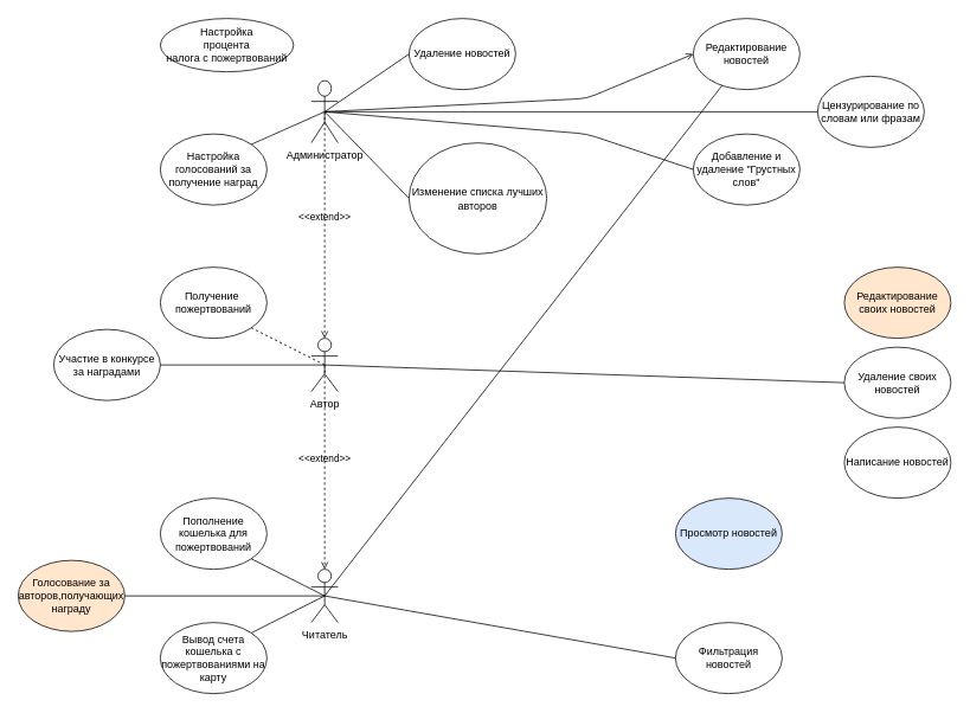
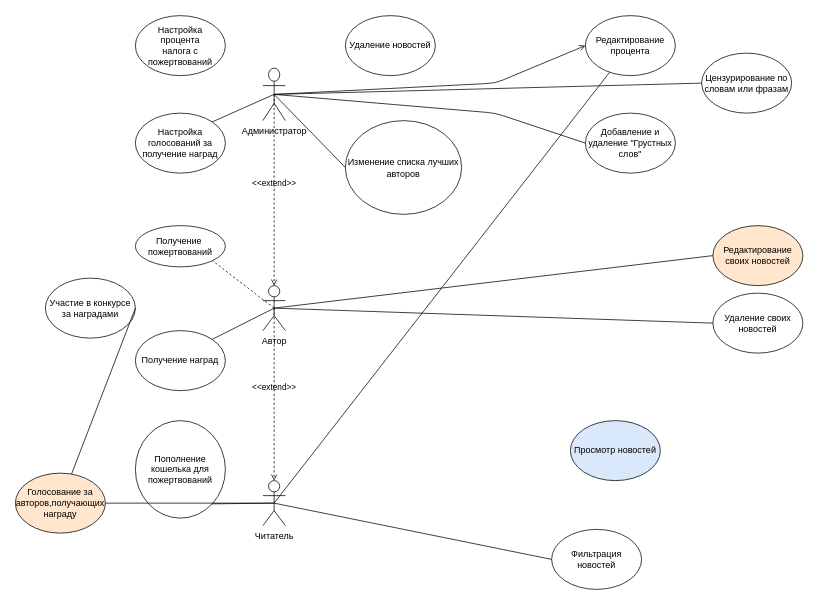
  <mxCell id="0" />
  <mxCell id="1" parent="0" />
  <mxCell id="2" value="Администратор" style="shape=umlActor;verticalLabelPosition=bottom;verticalAlign=top;html=1;outlineConnect=0;" parent="1" vertex="1"><mxGeometry x="350" y="90" width="30" height="70" as="geometry" /></mxCell>
  <mxCell id="3" value="Автор" style="shape=umlActor;verticalLabelPosition=bottom;verticalAlign=top;html=1;outlineConnect=0;" parent="1" vertex="1"><mxGeometry x="350" y="380" width="30" height="60" as="geometry" /></mxCell>
  <mxCell id="4" value="Читатель" style="shape=umlActor;verticalLabelPosition=bottom;verticalAlign=top;html=1;outlineConnect=0;" parent="1" vertex="1"><mxGeometry x="350" y="640" width="30" height="60" as="geometry" /></mxCell>
  <mxCell id="5" value="&amp;lt;&amp;lt;extend&amp;gt;&amp;gt;" style="html=1;verticalAlign=bottom;labelBackgroundColor=none;endArrow=open;endFill=0;dashed=1;exitX=0.5;exitY=0.5;exitDx=0;exitDy=0;exitPerimeter=0;" parent="1" source="2" target="3" edge="1"><mxGeometry width="160" relative="1" as="geometry"><mxPoint x="360" y="420" as="sourcePoint" /><mxPoint x="430" y="350" as="targetPoint" /></mxGeometry></mxCell>
  <mxCell id="6" value="&amp;lt;&amp;lt;extend&amp;gt;&amp;gt;" style="html=1;verticalAlign=bottom;labelBackgroundColor=none;endArrow=open;endFill=0;dashed=1;exitX=0.5;exitY=0.5;exitDx=0;exitDy=0;exitPerimeter=0;entryX=0.5;entryY=0;entryDx=0;entryDy=0;entryPerimeter=0;" parent="1" source="3" target="4" edge="1"><mxGeometry width="160" relative="1" as="geometry"><mxPoint x="630" y="400" as="sourcePoint" /><mxPoint x="790" y="400" as="targetPoint" /></mxGeometry></mxCell>
  <mxCell id="7" value="" style="endArrow=none;html=1;exitX=0.5;exitY=0.5;exitDx=0;exitDy=0;exitPerimeter=0;" parent="1" source="4" target="17" edge="1"><mxGeometry width="50" height="50" relative="1" as="geometry"><mxPoint x="690" y="430" as="sourcePoint" /><mxPoint x="740" y="380" as="targetPoint" /></mxGeometry></mxCell>
  <mxCell id="8" value="Просмотр новостей" style="ellipse;whiteSpace=wrap;html=1;fillColor=#dae8fc;" parent="1" vertex="1"><mxGeometry x="760" y="560" width="120" height="80" as="geometry" /></mxCell>
- <mxCell id="9" value="Фильтрация новостей" style="ellipse;whiteSpace=wrap;html=1;" parent="1" vertex="1"><mxGeometry x="760" y="700" width="120" height="80" as="geometry" /></mxCell>
+ <mxCell id="9" value="Фильтрация новостей" style="ellipse;whiteSpace=wrap;html=1;" parent="1" vertex="1"><mxGeometry x="735" y="705" width="120" height="80" as="geometry" /></mxCell>
  <mxCell id="10" value="" style="endArrow=none;html=1;entryX=0;entryY=0.5;entryDx=0;entryDy=0;exitX=0.5;exitY=0.5;exitDx=0;exitDy=0;exitPerimeter=0;" parent="1" source="4" target="9" edge="1"><mxGeometry width="50" height="50" relative="1" as="geometry"><mxPoint x="440" y="700" as="sourcePoint" /><mxPoint x="740" y="380" as="targetPoint" /></mxGeometry></mxCell>
- <mxCell id="11" value="Написание новостей" style="ellipse;whiteSpace=wrap;html=1;" parent="1" vertex="1"><mxGeometry x="950" y="480" width="120" height="80" as="geometry" /></mxCell>
  <mxCell id="12" value="Редактирование своих новостей" style="ellipse;whiteSpace=wrap;html=1;fillColor=#ffe6cc;" parent="1" vertex="1"><mxGeometry x="950" y="300" width="120" height="80" as="geometry" /></mxCell>
  <mxCell id="13" value="Удаление своих новостей" style="ellipse;whiteSpace=wrap;html=1;" parent="1" vertex="1"><mxGeometry x="950" y="390" width="120" height="80" as="geometry" /></mxCell>
  <mxCell id="14" value="" style="endArrow=none;html=1;entryX=0;entryY=0.5;entryDx=0;entryDy=0;exitX=0.5;exitY=0.5;exitDx=0;exitDy=0;exitPerimeter=0;" parent="1" source="3" target="13" edge="1"><mxGeometry width="50" height="50" relative="1" as="geometry"><mxPoint x="430" y="360" as="sourcePoint" /><mxPoint x="740" y="470" as="targetPoint" /></mxGeometry></mxCell>
+ <mxCell id="15" value="" style="endArrow=none;html=1;exitX=0;exitY=0.5;exitDx=0;exitDy=0;entryX=0.5;entryY=0.5;entryDx=0;entryDy=0;entryPerimeter=0;" parent="1" source="12" target="3" edge="1"><mxGeometry width="50" height="50" relative="1" as="geometry"><mxPoint x="690" y="520" as="sourcePoint" /><mxPoint x="740" y="470" as="targetPoint" /></mxGeometry></mxCell>
  <mxCell id="16" value="Удаление новостей" style="ellipse;whiteSpace=wrap;html=1;" parent="1" vertex="1"><mxGeometry x="460" y="20" width="120" height="80" as="geometry" /></mxCell>
- <mxCell id="17" value="Редактирование новостей" style="ellipse;whiteSpace=wrap;html=1;" parent="1" vertex="1"><mxGeometry x="780" y="20" width="120" height="80" as="geometry" /></mxCell>
- <mxCell id="18" value="Цензурирование по словам или фразам" style="ellipse;whiteSpace=wrap;html=1;" parent="1" vertex="1"><mxGeometry x="920" y="85" width="120" height="80" as="geometry" /></mxCell>
- <mxCell id="19" value="" style="endArrow=none;html=1;exitX=0.5;exitY=0.5;exitDx=0;exitDy=0;exitPerimeter=0;entryX=0;entryY=0.5;entryDx=0;entryDy=0;" parent="1" source="2" target="16" edge="1"><mxGeometry width="50" height="50" relative="1" as="geometry"><mxPoint x="690" y="410" as="sourcePoint" /><mxPoint x="740" y="360" as="targetPoint" /></mxGeometry></mxCell>
+ <mxCell id="17" value="Редактирование процента" style="ellipse;whiteSpace=wrap;html=1;" parent="1" vertex="1"><mxGeometry x="780" y="20" width="120" height="80" as="geometry" /></mxCell>
+ <mxCell id="18" value="Цензурирование по словам или фразам" style="ellipse;whiteSpace=wrap;html=1;" parent="1" vertex="1"><mxGeometry x="935" y="70" width="120" height="80" as="geometry" /></mxCell>
  <mxCell id="20" value="" style="endArrow=open;html=1;entryX=0;entryY=0.5;entryDx=0;entryDy=0;exitX=0.5;exitY=0.5;exitDx=0;exitDy=0;exitPerimeter=0;" parent="1" source="2" target="17" edge="1"><mxGeometry width="50" height="50" relative="1" as="geometry"><mxPoint x="750" y="290" as="sourcePoint" /><mxPoint x="800" y="240" as="targetPoint" /><Array as="points"><mxPoint x="660" y="110" /></Array></mxGeometry></mxCell>
  <mxCell id="21" value="" style="endArrow=none;html=1;exitX=0;exitY=0.5;exitDx=0;exitDy=0;entryX=0.5;entryY=0.5;entryDx=0;entryDy=0;entryPerimeter=0;" parent="1" source="18" target="2" edge="1"><mxGeometry width="50" height="50" relative="1" as="geometry"><mxPoint x="770" y="250" as="sourcePoint" /><mxPoint x="820" y="200" as="targetPoint" /></mxGeometry></mxCell>
  <mxCell id="22" value="Добавление и удаление &quot;Грустных слов&quot;" style="ellipse;whiteSpace=wrap;html=1;" parent="1" vertex="1"><mxGeometry x="780" y="150" width="120" height="80" as="geometry" /></mxCell>
  <mxCell id="23" value="Изменение списка лучших авторов" style="ellipse;whiteSpace=wrap;html=1;" parent="1" vertex="1"><mxGeometry x="460" y="160" width="155" height="125" as="geometry" /></mxCell>
  <mxCell id="24" value="" style="endArrow=none;html=1;entryX=0;entryY=0.5;entryDx=0;entryDy=0;exitX=0.5;exitY=0.5;exitDx=0;exitDy=0;exitPerimeter=0;" parent="1" source="2" target="23" edge="1"><mxGeometry width="50" height="50" relative="1" as="geometry"><mxPoint x="690" y="380" as="sourcePoint" /><mxPoint x="740" y="330" as="targetPoint" /></mxGeometry></mxCell>
  <mxCell id="25" value="" style="endArrow=none;html=1;entryX=0;entryY=0.5;entryDx=0;entryDy=0;exitX=0.5;exitY=0.5;exitDx=0;exitDy=0;exitPerimeter=0;" parent="1" source="2" target="22" edge="1"><mxGeometry width="50" height="50" relative="1" as="geometry"><mxPoint x="690" y="380" as="sourcePoint" /><mxPoint x="740" y="330" as="targetPoint" /><Array as="points"><mxPoint x="660" y="150" /></Array></mxGeometry></mxCell>
- <mxCell id="26" value="Настройка&lt;br&gt;процента&lt;br&gt;налога с пожертвований" style="ellipse;whiteSpace=wrap;html=1;" vertex="1" parent="1"><mxGeometry x="180" y="20" width="150" height="60" as="geometry" /></mxCell>
- <mxCell id="27" value="Получение&amp;nbsp; пожертвований" style="ellipse;whiteSpace=wrap;html=1;" vertex="1" parent="1"><mxGeometry x="180" y="300" width="120" height="80" as="geometry" /></mxCell>
- <mxCell id="29" value="Пополнение кошелька для пожертвований" style="ellipse;whiteSpace=wrap;html=1;" vertex="1" parent="1"><mxGeometry x="180" y="560" width="120" height="80" as="geometry" /></mxCell>
- <mxCell id="30" value="Вывод счета кошелька с пожертвованиями на карту" style="ellipse;whiteSpace=wrap;html=1;" vertex="1" parent="1"><mxGeometry x="180" y="700" width="120" height="80" as="geometry" /></mxCell>
+ <mxCell id="26" value="Настройка&lt;br&gt;процента&lt;br&gt;налога с пожертвований" style="ellipse;whiteSpace=wrap;html=1;" vertex="1" parent="1"><mxGeometry x="180" y="20" width="120" height="80" as="geometry" /></mxCell>
+ <mxCell id="27" value="Получение&amp;nbsp; пожертвований" style="ellipse;whiteSpace=wrap;html=1;" vertex="1" parent="1"><mxGeometry x="180" y="300" width="120" height="55" as="geometry" /></mxCell>
+ <mxCell id="28" value="Получение наград" style="ellipse;whiteSpace=wrap;html=1;" vertex="1" parent="1"><mxGeometry x="180" y="440" width="120" height="80" as="geometry" /></mxCell>
+ <mxCell id="29" value="Пополнение кошелька для пожертвований" style="ellipse;whiteSpace=wrap;html=1;" vertex="1" parent="1"><mxGeometry x="180" y="560" width="120" height="130" as="geometry" /></mxCell>
  <mxCell id="31" value="Голосование за авторов,получающих награду" style="ellipse;whiteSpace=wrap;html=1;fillColor=#ffe6cc;" vertex="1" parent="1"><mxGeometry x="20" y="630" width="120" height="80" as="geometry" /></mxCell>
  <mxCell id="32" value="Настройка голосований за получение наград" style="ellipse;whiteSpace=wrap;html=1;" vertex="1" parent="1"><mxGeometry x="180" y="150" width="120" height="80" as="geometry" /></mxCell>
  <mxCell id="33" value="" style="endArrow=none;html=1;entryX=1;entryY=0;entryDx=0;entryDy=0;exitX=0.5;exitY=0.5;exitDx=0;exitDy=0;exitPerimeter=0;" edge="1" parent="1" source="2" target="32"><mxGeometry width="50" height="50" relative="1" as="geometry"><mxPoint x="290" y="130" as="sourcePoint" /><mxPoint x="470" y="210" as="targetPoint" /></mxGeometry></mxCell>
  <mxCell id="34" value="Участие в конкурсе за наградами" style="ellipse;whiteSpace=wrap;html=1;" vertex="1" parent="1"><mxGeometry x="60" y="370" width="120" height="80" as="geometry" /></mxCell>
  <mxCell id="35" value="" style="endArrow=none;html=1;entryX=1;entryY=1;entryDx=0;entryDy=0;exitX=0.5;exitY=0.5;exitDx=0;exitDy=0;exitPerimeter=0;dashed=1;" edge="1" parent="1" source="3" target="27"><mxGeometry width="50" height="50" relative="1" as="geometry"><mxPoint x="292.57" y="390" as="sourcePoint" /><mxPoint x="209.996" y="426.716" as="targetPoint" /></mxGeometry></mxCell>
- <mxCell id="37" value="" style="endArrow=none;html=1;entryX=0.5;entryY=0.5;entryDx=0;entryDy=0;entryPerimeter=0;exitX=1;exitY=0.5;exitDx=0;exitDy=0;" edge="1" parent="1" source="34" target="3"><mxGeometry width="50" height="50" relative="1" as="geometry"><mxPoint x="260" y="400" as="sourcePoint" /><mxPoint x="229.996" y="446.716" as="targetPoint" /></mxGeometry></mxCell>
+ <mxCell id="36" value="" style="endArrow=none;html=1;entryX=0.5;entryY=0.5;entryDx=0;entryDy=0;entryPerimeter=0;exitX=1;exitY=0;exitDx=0;exitDy=0;" edge="1" parent="1" source="28" target="3"><mxGeometry width="50" height="50" relative="1" as="geometry"><mxPoint x="270" y="410" as="sourcePoint" /><mxPoint x="219.996" y="436.716" as="targetPoint" /></mxGeometry></mxCell>
+ <mxCell id="37" value="" style="endArrow=none;html=1;exitX=1;exitY=0.5;exitDx=0;exitDy=0;" edge="1" parent="1" source="34" target="31"><mxGeometry width="50" height="50" relative="1" as="geometry"><mxPoint x="260" y="400" as="sourcePoint" /><mxPoint x="229.996" y="446.716" as="targetPoint" /></mxGeometry></mxCell>
  <mxCell id="38" value="" style="endArrow=none;html=1;entryX=0.5;entryY=0.5;entryDx=0;entryDy=0;entryPerimeter=0;exitX=1;exitY=0.5;exitDx=0;exitDy=0;" edge="1" parent="1" source="31" target="4"><mxGeometry width="50" height="50" relative="1" as="geometry"><mxPoint x="10" y="740" as="sourcePoint" /><mxPoint x="-90" y="700" as="targetPoint" /></mxGeometry></mxCell>
  <mxCell id="39" value="" style="endArrow=none;html=1;entryX=1;entryY=1;entryDx=0;entryDy=0;exitX=0.5;exitY=0.5;exitDx=0;exitDy=0;exitPerimeter=0;" edge="1" parent="1" source="4" target="29"><mxGeometry width="50" height="50" relative="1" as="geometry"><mxPoint x="20" y="750" as="sourcePoint" /><mxPoint x="-80" y="710" as="targetPoint" /></mxGeometry></mxCell>
- <mxCell id="40" value="" style="endArrow=none;html=1;exitX=0.5;exitY=0.5;exitDx=0;exitDy=0;exitPerimeter=0;entryX=1;entryY=0;entryDx=0;entryDy=0;" edge="1" parent="1" source="4" target="30"><mxGeometry width="50" height="50" relative="1" as="geometry"><mxPoint x="30" y="760" as="sourcePoint" /><mxPoint x="-70" y="720" as="targetPoint" /></mxGeometry></mxCell>
